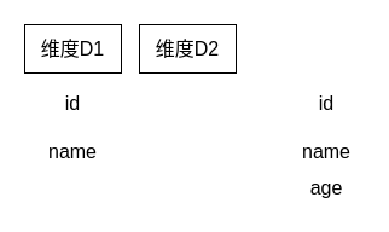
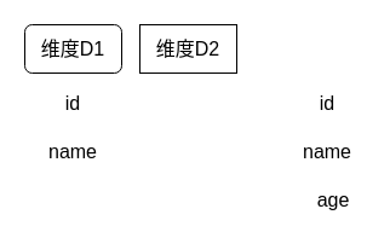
  <mxCell id="0" />
  <mxCell id="1" parent="0" />
- <mxCell id="2" value="维度D1" style="rounded=0;whiteSpace=wrap;html=1;fontSize=16;" vertex="1" parent="1"><mxGeometry x="20" y="20" width="80" height="40" as="geometry" /></mxCell>
+ <mxCell id="2" value="维度D1" style="whiteSpace=wrap;html=1;fontSize=16;rounded=1;" vertex="1" parent="1"><mxGeometry x="20" y="20" width="80" height="40" as="geometry" /></mxCell>
  <mxCell id="3" value="id" style="text;html=1;strokeColor=none;fillColor=none;align=center;verticalAlign=middle;whiteSpace=wrap;rounded=0;fontSize=16;" vertex="1" parent="1"><mxGeometry x="30" y="70" width="60" height="30" as="geometry" /></mxCell>
  <mxCell id="4" value="name" style="text;html=1;strokeColor=none;fillColor=none;align=center;verticalAlign=middle;whiteSpace=wrap;rounded=0;fontSize=16;" vertex="1" parent="1"><mxGeometry x="30" y="110" width="60" height="30" as="geometry" /></mxCell>
  <mxCell id="5" value="维度D2" style="rounded=0;whiteSpace=wrap;html=1;fontSize=16;" vertex="1" parent="1"><mxGeometry x="115" y="20" width="80" height="40" as="geometry" /></mxCell>
  <mxCell id="6" value="id" style="text;html=1;strokeColor=none;fillColor=none;align=center;verticalAlign=middle;whiteSpace=wrap;rounded=0;fontSize=16;" vertex="1" parent="1"><mxGeometry x="240" y="70" width="60" height="30" as="geometry" /></mxCell>
  <mxCell id="7" value="name" style="text;html=1;strokeColor=none;fillColor=none;align=center;verticalAlign=middle;whiteSpace=wrap;rounded=0;fontSize=16;" vertex="1" parent="1"><mxGeometry x="240" y="110" width="60" height="30" as="geometry" /></mxCell>
- <mxCell id="8" value="age" style="text;html=1;strokeColor=none;fillColor=none;align=center;verticalAlign=middle;whiteSpace=wrap;rounded=0;fontSize=16;" vertex="1" parent="1"><mxGeometry x="240" y="140" width="60" height="30" as="geometry" /></mxCell>
+ <mxCell id="8" value="age" style="text;html=1;strokeColor=none;fillColor=none;align=center;verticalAlign=middle;whiteSpace=wrap;rounded=0;fontSize=16;" vertex="1" parent="1"><mxGeometry x="245" y="150" width="60" height="30" as="geometry" /></mxCell>
